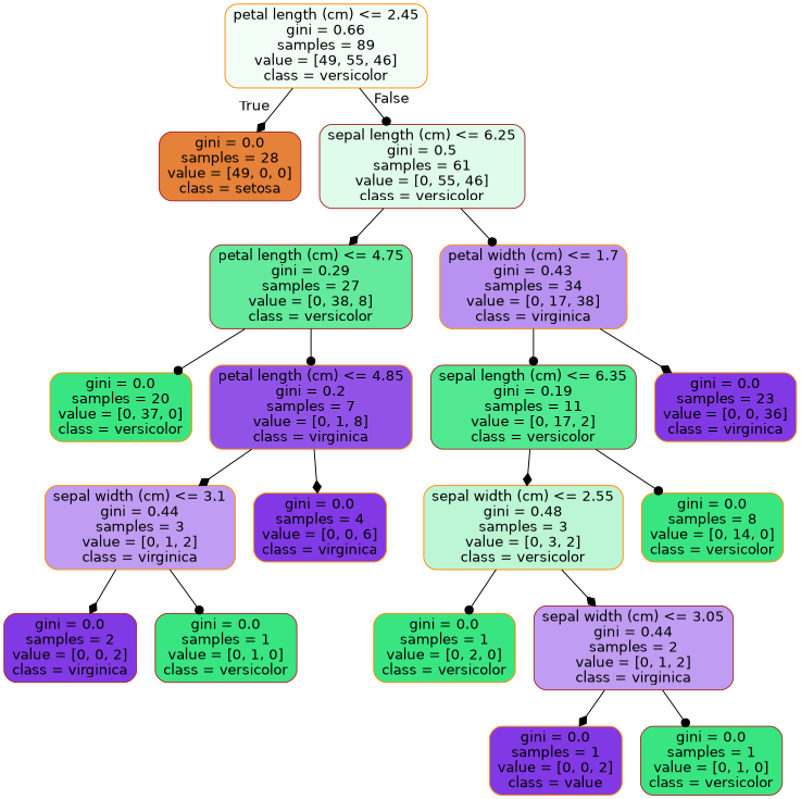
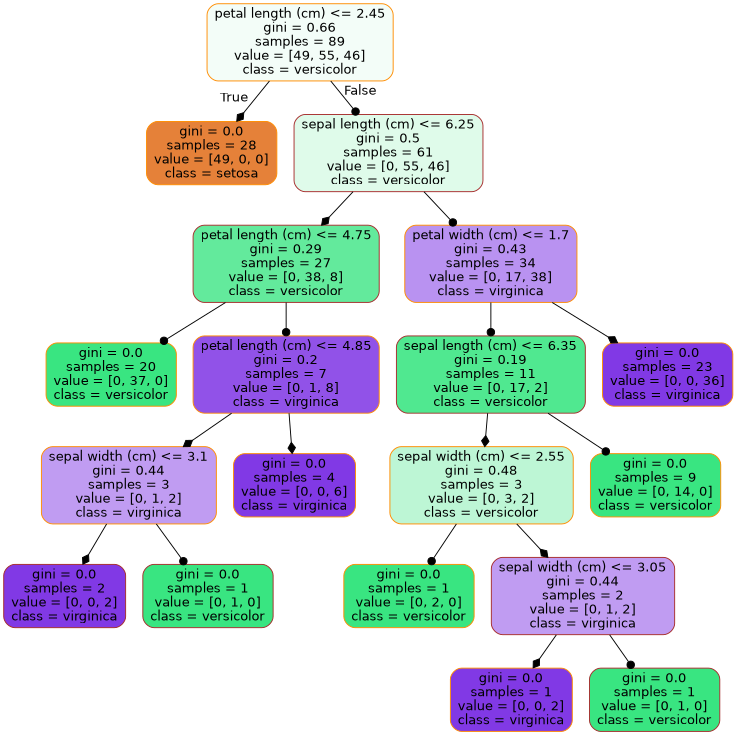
  digraph {
    node [color=darkorange fillcolor="#39e581" fontname=helvetica shape=box style="filled, rounded"]
    edge [arrowhead=diamond fontname=helvetica]
    n1 [fillcolor="#f3fdf8" label="petal length (cm) <= 2.45\ngini = 0.66\nsamples = 89\nvalue = [49, 55, 46]\nclass = versicolor"]
-   n2 [color=brown fillcolor="#e58139" label="gini = 0.0\nsamples = 28\nvalue = [49, 0, 0]\nclass = setosa"]
+   n2 [fillcolor="#e58139" label="gini = 0.0\nsamples = 28\nvalue = [49, 0, 0]\nclass = setosa"]
    n3 [color=brown fillcolor="#dffbea" label="sepal length (cm) <= 6.25\ngini = 0.5\nsamples = 61\nvalue = [0, 55, 46]\nclass = versicolor"]
    n4 [color=brown fillcolor="#63ea9c" label="petal length (cm) <= 4.75\ngini = 0.29\nsamples = 27\nvalue = [0, 38, 8]\nclass = versicolor"]
    n5 [fillcolor="#b992f1" label="petal width (cm) <= 1.7\ngini = 0.43\nsamples = 34\nvalue = [0, 17, 38]\nclass = virginica"]
    n6 [label="gini = 0.0\nsamples = 20\nvalue = [0, 37, 0]\nclass = versicolor"]
    n7 [fillcolor="#9152e8" label="petal length (cm) <= 4.85\ngini = 0.2\nsamples = 7\nvalue = [0, 1, 8]\nclass = virginica"]
    n8 [color=brown fillcolor="#50e890" label="sepal length (cm) <= 6.35\ngini = 0.19\nsamples = 11\nvalue = [0, 17, 2]\nclass = versicolor"]
    n9 [fillcolor="#8139e5" label="gini = 0.0\nsamples = 23\nvalue = [0, 0, 36]\nclass = virginica"]
    n10 [fillcolor="#c09cf2" label="sepal width (cm) <= 3.1\ngini = 0.44\nsamples = 3\nvalue = [0, 1, 2]\nclass = virginica"]
    n11 [fillcolor="#8139e5" label="gini = 0.0\nsamples = 4\nvalue = [0, 0, 6]\nclass = virginica"]
    n12 [color=brown fillcolor="#8139e5" label="gini = 0.0\nsamples = 2\nvalue = [0, 0, 2]\nclass = virginica"]
    n13 [color=brown label="gini = 0.0\nsamples = 1\nvalue = [0, 1, 0]\nclass = versicolor"]
    n14 [fillcolor="#bdf6d5" label="sepal width (cm) <= 2.55\ngini = 0.48\nsamples = 3\nvalue = [0, 3, 2]\nclass = versicolor"]
-   n15 [label="gini = 0.0\nsamples = 8\nvalue = [0, 14, 0]\nclass = versicolor"]
+   n15 [label="gini = 0.0\nsamples = 9\nvalue = [0, 14, 0]\nclass = versicolor"]
    n16 [label="gini = 0.0\nsamples = 1\nvalue = [0, 2, 0]\nclass = versicolor"]
    n17 [color=brown fillcolor="#c09cf2" label="sepal width (cm) <= 3.05\ngini = 0.44\nsamples = 2\nvalue = [0, 1, 2]\nclass = virginica"]
-   n18 [fillcolor="#8139e5" label="gini = 0.0\nsamples = 1\nvalue = [0, 0, 2]\nclass = value"]
+   n18 [fillcolor="#8139e5" label="gini = 0.0\nsamples = 1\nvalue = [0, 0, 2]\nclass = virginica"]
    n19 [color=brown label="gini = 0.0\nsamples = 1\nvalue = [0, 1, 0]\nclass = versicolor"]
    n1 -> n2 [headlabel=True labelangle=45 labeldistance=2.5]
    n1 -> n3 [arrowhead=dot headlabel=False labelangle=-45 labeldistance=2.5]
    n3 -> n4
    n3 -> n5 [arrowhead=dot]
    n4 -> n6 [arrowhead=dot]
    n4 -> n7 [arrowhead=dot]
    n5 -> n8 [arrowhead=dot]
    n5 -> n9
    n7 -> n10
    n7 -> n11
    n8 -> n14
    n8 -> n15 [arrowhead=dot]
    n10 -> n12
    n10 -> n13 [arrowhead=dot]
    n14 -> n16 [arrowhead=dot]
    n14 -> n17
    n17 -> n18
    n17 -> n19 [arrowhead=dot]
  }
